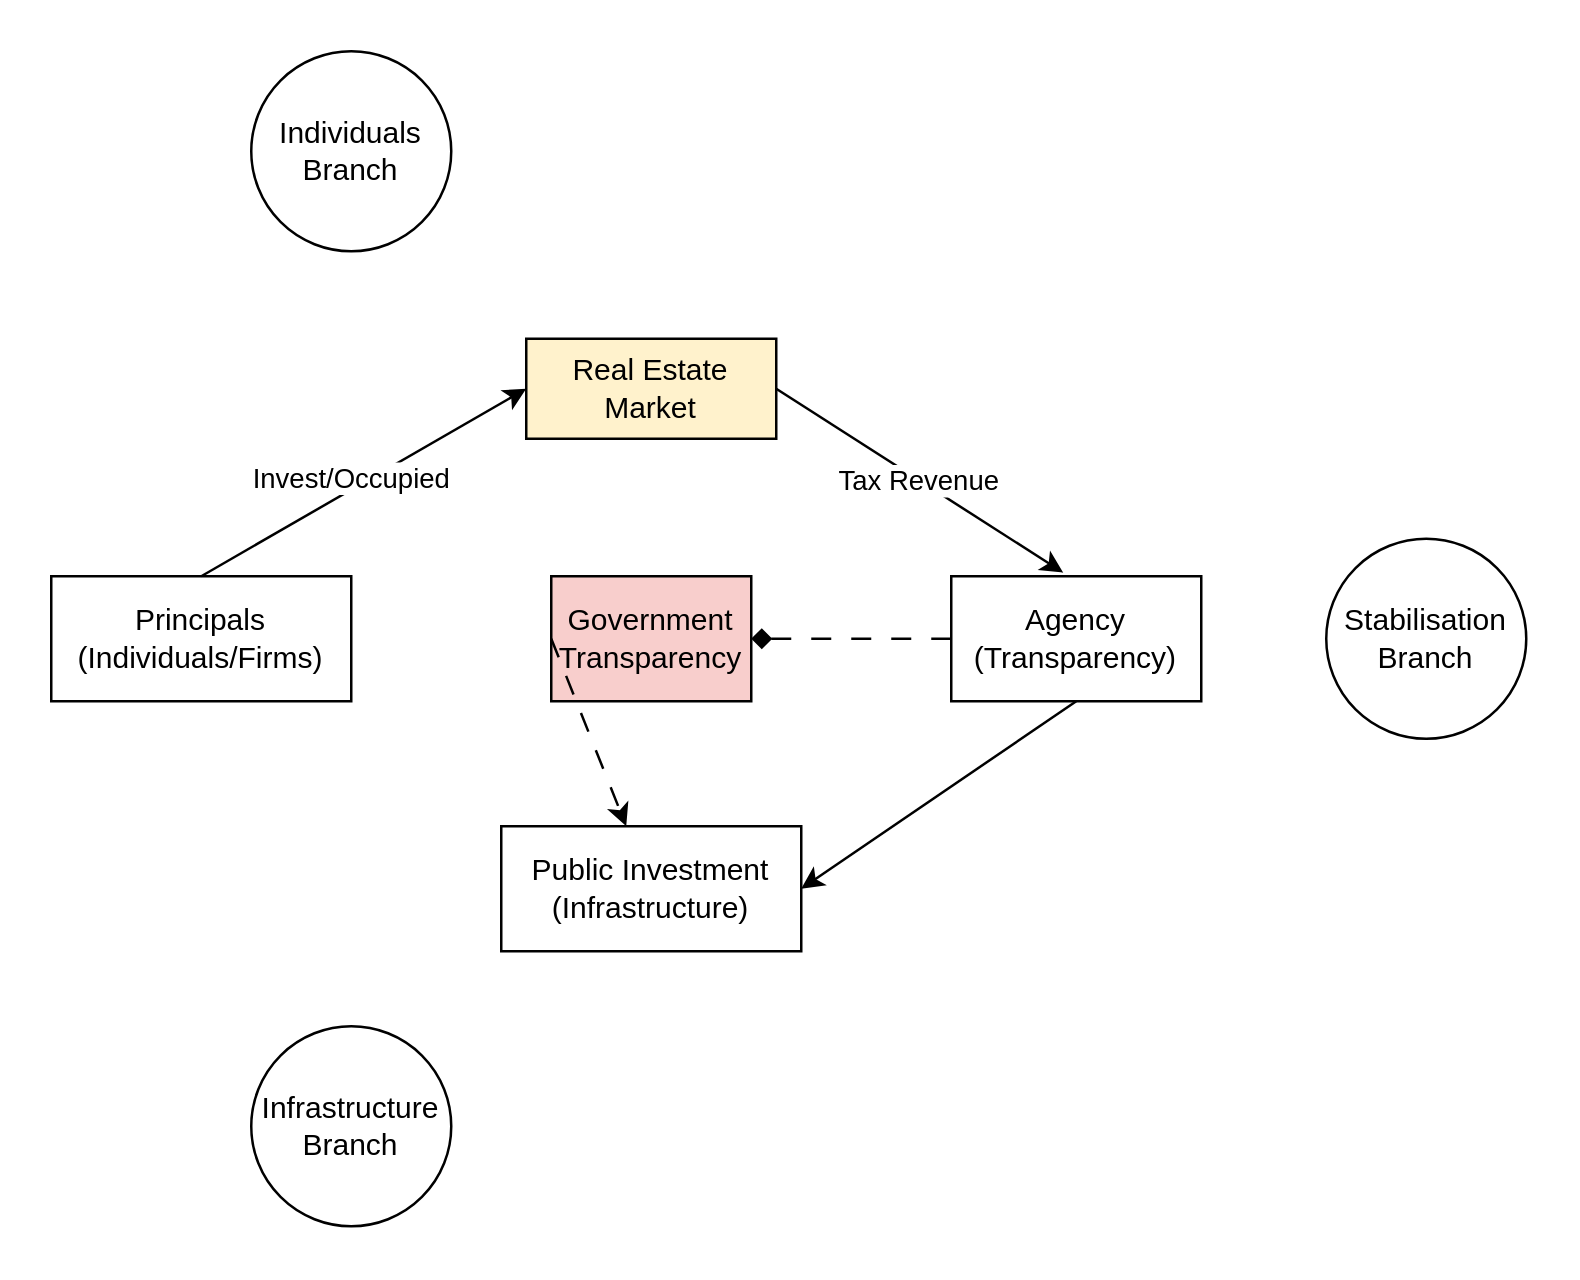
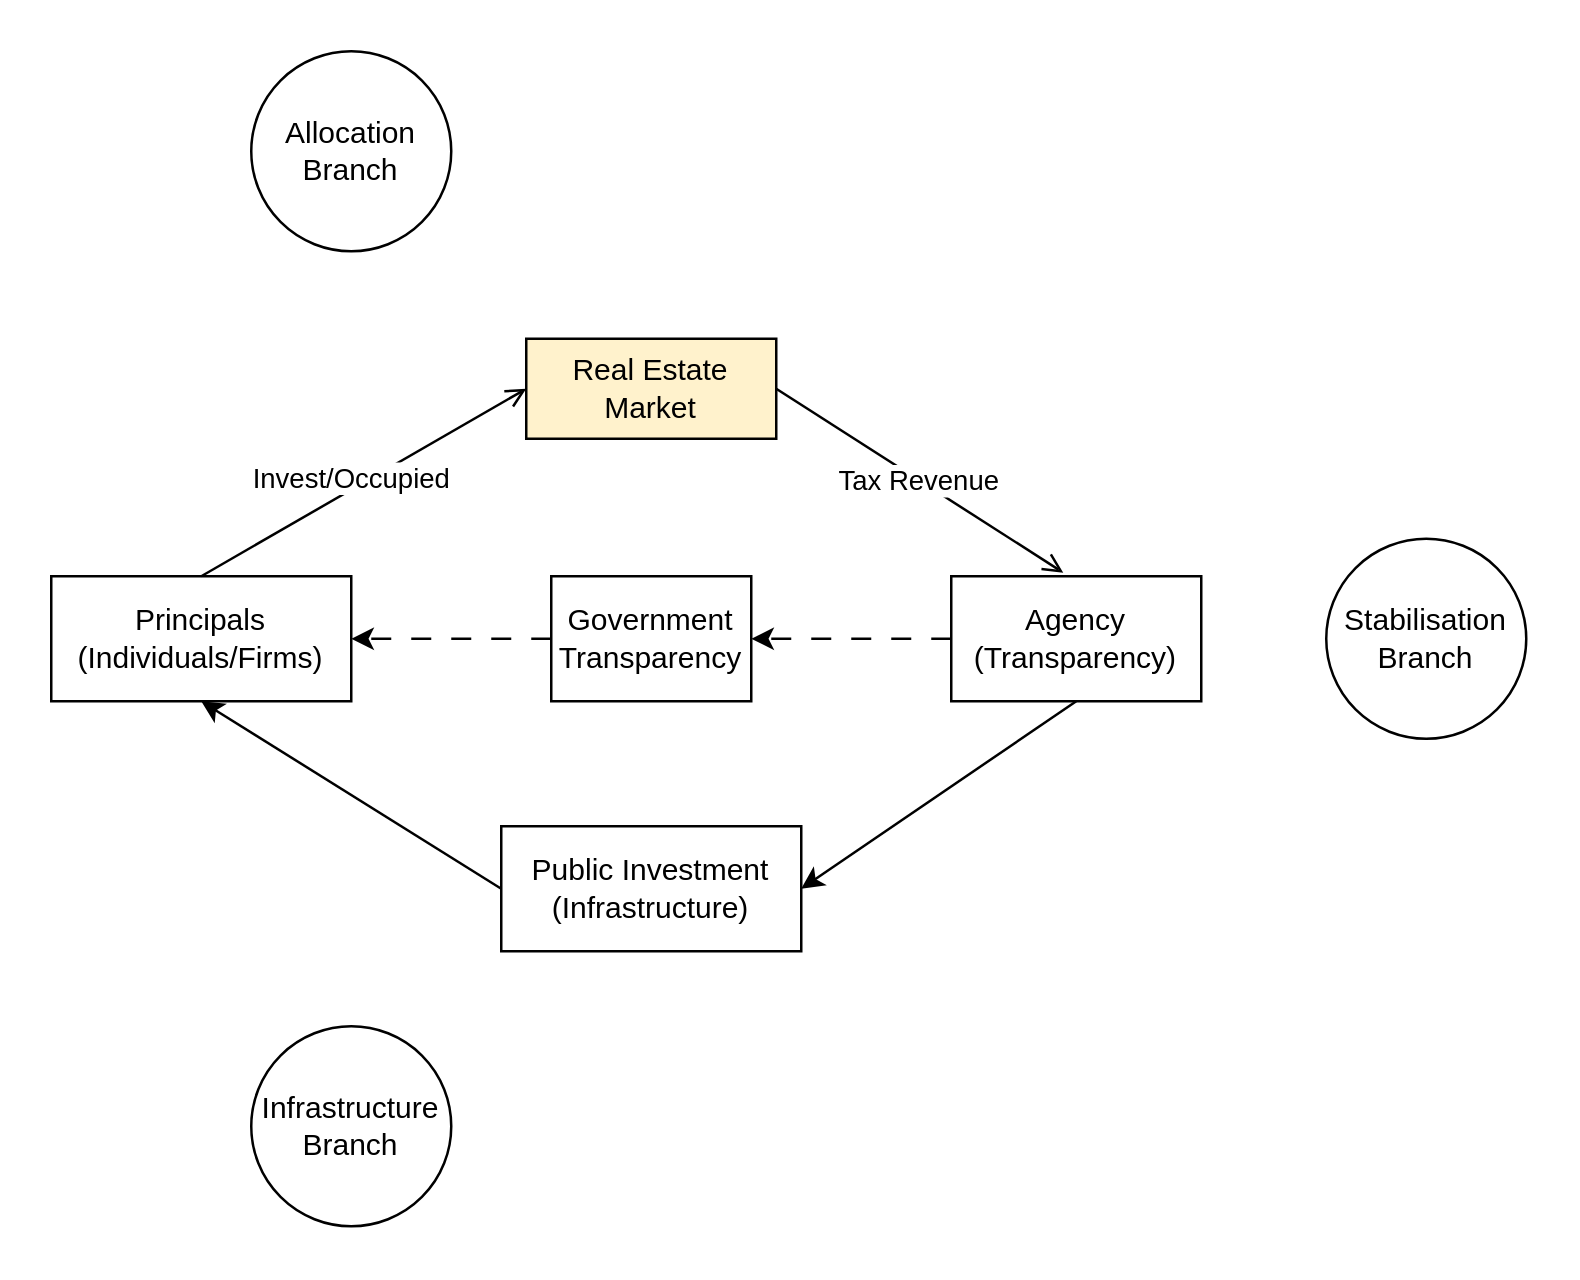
  <mxCell id="0" />
  <mxCell id="1" parent="0" />
- <mxCell id="2" value="Government Transparency" style="rounded=0;whiteSpace=wrap;html=1;fillColor=#f8cecc;" vertex="1" parent="1"><mxGeometry x="220" y="230" width="80" height="50" as="geometry" /></mxCell>
+ <mxCell id="2" value="Government Transparency" style="rounded=0;whiteSpace=wrap;html=1;" vertex="1" parent="1"><mxGeometry x="220" y="230" width="80" height="50" as="geometry" /></mxCell>
  <mxCell id="3" value="Agency&lt;div&gt;(Transparency)&lt;/div&gt;" style="rounded=0;whiteSpace=wrap;html=1;" vertex="1" parent="1"><mxGeometry x="380" y="230" width="100" height="50" as="geometry" /></mxCell>
  <mxCell id="4" value="Real Estate Market" style="rounded=0;whiteSpace=wrap;html=1;fillColor=#fff2cc;" vertex="1" parent="1"><mxGeometry x="210" y="135" width="100" height="40" as="geometry" /></mxCell>
- <mxCell id="5" value="Individuals Branch" style="ellipse;whiteSpace=wrap;html=1;aspect=fixed;" vertex="1" parent="1"><mxGeometry x="100" y="20" width="80" height="80" as="geometry" /></mxCell>
+ <mxCell id="5" value="Allocation Branch" style="ellipse;whiteSpace=wrap;html=1;aspect=fixed;" vertex="1" parent="1"><mxGeometry x="100" y="20" width="80" height="80" as="geometry" /></mxCell>
  <mxCell id="6" value="Infrastructure Branch" style="ellipse;whiteSpace=wrap;html=1;aspect=fixed;" vertex="1" parent="1"><mxGeometry x="100" y="410" width="80" height="80" as="geometry" /></mxCell>
  <mxCell id="7" value="Stabilisation Branch" style="ellipse;whiteSpace=wrap;html=1;aspect=fixed;" vertex="1" parent="1"><mxGeometry x="530" y="215" width="80" height="80" as="geometry" /></mxCell>
  <mxCell id="8" value="&lt;div&gt;Principals&lt;/div&gt;(Individuals/Firms)" style="rounded=0;whiteSpace=wrap;html=1;" vertex="1" parent="1"><mxGeometry x="20" y="230" width="120" height="50" as="geometry" /></mxCell>
- <mxCell id="9" value="" style="endArrow=diamond;html=1;rounded=0;exitX=0;exitY=0.5;exitDx=0;exitDy=0;entryX=1;entryY=0.5;entryDx=0;entryDy=0;dashed=1;dashPattern=8 8;" edge="1" parent="1" source="3" target="2"><mxGeometry width="50" height="50" relative="1" as="geometry"><mxPoint x="260" y="300" as="sourcePoint" /><mxPoint x="310" y="250" as="targetPoint" /></mxGeometry></mxCell>
- <mxCell id="10" value="" style="endArrow=classic;html=1;rounded=0;exitX=0;exitY=0.5;exitDx=0;exitDy=0;dashed=1;dashPattern=8 8;" edge="1" parent="1" source="2" target="14"><mxGeometry width="50" height="50" relative="1" as="geometry"><mxPoint x="217" y="254.76" as="sourcePoint" /><mxPoint x="140" y="254.76" as="targetPoint" /></mxGeometry></mxCell>
- <mxCell id="11" value="" style="endArrow=classic;html=1;rounded=0;exitX=0.5;exitY=0;exitDx=0;exitDy=0;entryX=0;entryY=0.5;entryDx=0;entryDy=0;" edge="1" parent="1" source="8" target="4"><mxGeometry width="50" height="50" relative="1" as="geometry"><mxPoint x="100" y="220" as="sourcePoint" /><mxPoint x="150" y="170" as="targetPoint" /></mxGeometry></mxCell>
+ <mxCell id="9" value="" style="endArrow=classic;html=1;rounded=0;exitX=0;exitY=0.5;exitDx=0;exitDy=0;entryX=1;entryY=0.5;entryDx=0;entryDy=0;dashed=1;dashPattern=8 8;" edge="1" parent="1" source="3" target="2"><mxGeometry width="50" height="50" relative="1" as="geometry"><mxPoint x="260" y="300" as="sourcePoint" /><mxPoint x="310" y="250" as="targetPoint" /></mxGeometry></mxCell>
+ <mxCell id="10" value="" style="endArrow=classic;html=1;rounded=0;exitX=0;exitY=0.5;exitDx=0;exitDy=0;entryX=1;entryY=0.5;entryDx=0;entryDy=0;dashed=1;dashPattern=8 8;" edge="1" parent="1" source="2" target="8"><mxGeometry width="50" height="50" relative="1" as="geometry"><mxPoint x="217" y="254.76" as="sourcePoint" /><mxPoint x="140" y="254.76" as="targetPoint" /></mxGeometry></mxCell>
+ <mxCell id="11" value="" style="endArrow=open;html=1;rounded=0;exitX=0.5;exitY=0;exitDx=0;exitDy=0;entryX=0;entryY=0.5;entryDx=0;entryDy=0;" edge="1" parent="1" source="8" target="4"><mxGeometry width="50" height="50" relative="1" as="geometry"><mxPoint x="100" y="220" as="sourcePoint" /><mxPoint x="150" y="170" as="targetPoint" /></mxGeometry></mxCell>
  <mxCell id="12" value="Invest/Occupied" style="edgeLabel;html=1;align=center;verticalAlign=middle;resizable=0;points=[];" vertex="1" connectable="0" parent="11"><mxGeometry x="-0.236" y="-1" relative="1" as="geometry"><mxPoint x="10" y="-12" as="offset" /></mxGeometry></mxCell>
- <mxCell id="13" value="Tax Revenue" style="endArrow=classic;html=1;rounded=0;exitX=1;exitY=0.5;exitDx=0;exitDy=0;entryX=0.448;entryY=-0.029;entryDx=0;entryDy=0;entryPerimeter=0;" edge="1" parent="1" source="4" target="3"><mxGeometry width="50" height="50" relative="1" as="geometry"><mxPoint x="340" y="220" as="sourcePoint" /><mxPoint x="390" y="170" as="targetPoint" /></mxGeometry></mxCell>
+ <mxCell id="13" value="Tax Revenue" style="endArrow=open;html=1;rounded=0;exitX=1;exitY=0.5;exitDx=0;exitDy=0;entryX=0.448;entryY=-0.029;entryDx=0;entryDy=0;entryPerimeter=0;" edge="1" parent="1" source="4" target="3"><mxGeometry width="50" height="50" relative="1" as="geometry"><mxPoint x="340" y="220" as="sourcePoint" /><mxPoint x="390" y="170" as="targetPoint" /></mxGeometry></mxCell>
  <mxCell id="14" value="Public Investment&lt;div&gt;(Infrastructure)&lt;/div&gt;" style="rounded=0;whiteSpace=wrap;html=1;" vertex="1" parent="1"><mxGeometry x="200" y="330" width="120" height="50" as="geometry" /></mxCell>
  <mxCell id="15" value="" style="endArrow=classic;html=1;rounded=0;exitX=0.5;exitY=1;exitDx=0;exitDy=0;entryX=1;entryY=0.5;entryDx=0;entryDy=0;" edge="1" parent="1" source="3" target="14"><mxGeometry width="50" height="50" relative="1" as="geometry"><mxPoint x="390" y="370" as="sourcePoint" /><mxPoint x="440" y="320" as="targetPoint" /></mxGeometry></mxCell>
+ <mxCell id="16" value="" style="endArrow=classic;html=1;rounded=0;exitX=0;exitY=0.5;exitDx=0;exitDy=0;entryX=0.5;entryY=1;entryDx=0;entryDy=0;" edge="1" parent="1" source="14" target="8"><mxGeometry width="50" height="50" relative="1" as="geometry"><mxPoint x="140" y="360" as="sourcePoint" /><mxPoint x="190" y="310" as="targetPoint" /></mxGeometry></mxCell>
